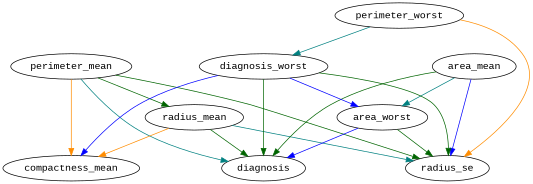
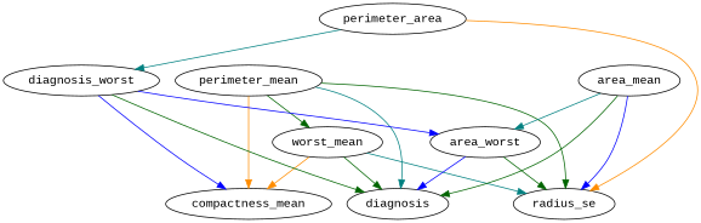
  strict digraph {
    fontname="Liberation Mono"
    node [fontname="Liberation Mono"]
    edge [color=darkgreen fontname="Liberation Mono" origin=learned]
    perimeter_mean
    diagnosis
-   radius_mean
+   radius_mean [label=worst_mean]
    compactness_mean
    radius_se
    area_mean
    area_worst
    n8 [label=diagnosis_worst]
-   perimeter_worst
+   perimeter_worst [label=perimeter_area]
    perimeter_mean -> diagnosis [color=teal weight=2.24979800244088]
    perimeter_mean -> radius_mean [weight=0.8537547731861225]
    perimeter_mean -> compactness_mean [color=darkorange weight=13.487642413731637]
    perimeter_mean -> radius_se [weight=5.165070543804454]
    radius_mean -> diagnosis [weight=-4.712419474587908]
    radius_mean -> compactness_mean [color=darkorange weight=-12.974157121796404]
    radius_mean -> radius_se [color=teal weight=-8.501733605038382]
    area_mean -> diagnosis [weight=1.7832730454511747]
    area_mean -> radius_se [color=blue weight=3.4341688360490314]
    area_mean -> area_worst [color=teal weight=0.9330299703964372]
    area_worst -> diagnosis [color=blue weight=-2.6573925061206167]
    area_worst -> radius_se [weight=-1.1887120503835378]
    n8 -> diagnosis [weight=4.607562544634441]
    n8 -> compactness_mean [color=blue weight=1.9069806290891786]
-   n8 -> radius_se [weight=3.059424947964569]
    n8 -> area_worst [color=blue weight=0.9338965047591001]
    perimeter_worst -> radius_se [color=darkorange weight=-1.1729034199466448]
    perimeter_worst -> n8 [color=teal weight=0.9873474462179546]
  }
